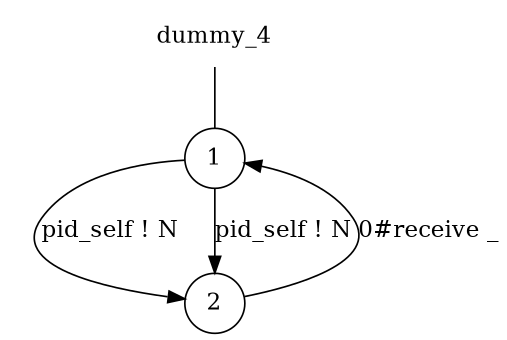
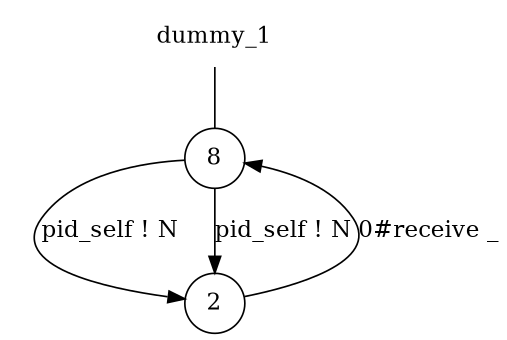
  digraph {
    rankdir=TB
    node [shape=circle]
-   n1 [label=dummy_4 shape=plaintext]
-   n2 [label=1]
+   n1 [label=dummy_1 shape=plaintext]
+   n2 [label=8]
    n3 [label=2]
    n1 -> n2 [arrowhead=none]
    n2 -> n3 [label="pid_self ! N"]
    n2 -> n3 [label="pid_self ! N"]
    n3 -> n2 [label="0#receive _"]
  }
